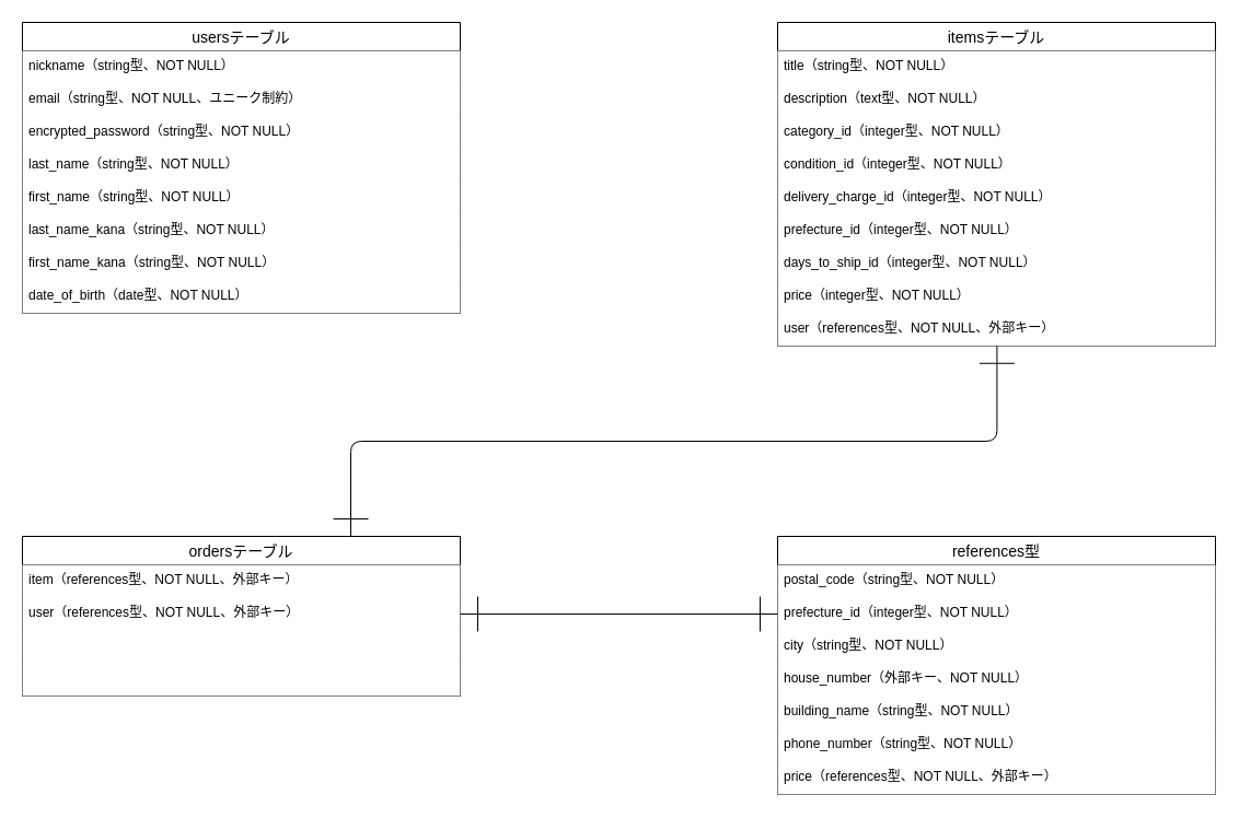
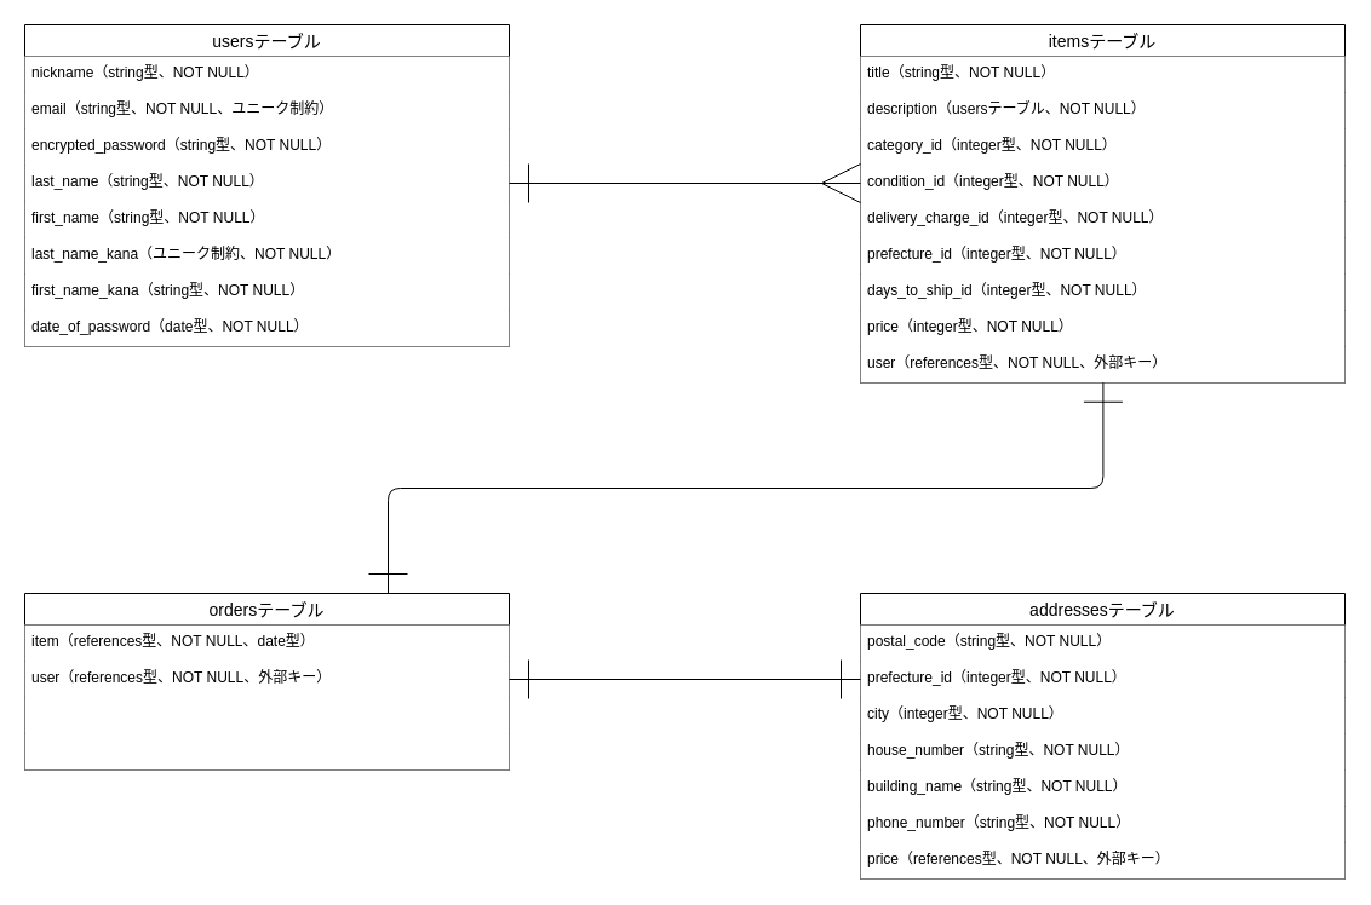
  <mxCell id="0" />
  <mxCell id="1" parent="0" />
  <mxCell id="2" value="usersテーブル" style="swimlane;fontStyle=0;childLayout=stackLayout;horizontal=1;startSize=26;horizontalStack=0;resizeParent=1;resizeParentMax=0;resizeLast=0;collapsible=1;marginBottom=0;align=center;fontSize=14;strokeColor=default;" parent="1" vertex="1"><mxGeometry x="20" y="20" width="400" height="266" as="geometry" /></mxCell>
  <mxCell id="3" value="nickname（string型、NOT NULL）" style="text;strokeColor=none;fillColor=default;spacingLeft=4;spacingRight=4;overflow=hidden;rotatable=0;points=[[0,0.5],[1,0.5]];portConstraint=eastwest;fontSize=12;" parent="2" vertex="1"><mxGeometry y="26" width="400" height="30" as="geometry" /></mxCell>
  <mxCell id="4" value="email（string型、NOT NULL、ユニーク制約）" style="text;strokeColor=none;fillColor=default;spacingLeft=4;spacingRight=4;overflow=hidden;rotatable=0;points=[[0,0.5],[1,0.5]];portConstraint=eastwest;fontSize=12;" parent="2" vertex="1"><mxGeometry y="56" width="400" height="30" as="geometry" /></mxCell>
  <mxCell id="5" value="encrypted_password（string型、NOT NULL）" style="text;strokeColor=none;fillColor=default;spacingLeft=4;spacingRight=4;overflow=hidden;rotatable=0;points=[[0,0.5],[1,0.5]];portConstraint=eastwest;fontSize=12;" parent="2" vertex="1"><mxGeometry y="86" width="400" height="30" as="geometry" /></mxCell>
  <mxCell id="6" value="last_name（string型、NOT NULL）" style="text;strokeColor=none;fillColor=default;spacingLeft=4;spacingRight=4;overflow=hidden;rotatable=0;points=[[0,0.5],[1,0.5]];portConstraint=eastwest;fontSize=12;" parent="2" vertex="1"><mxGeometry y="116" width="400" height="30" as="geometry" /></mxCell>
  <mxCell id="7" value="first_name（string型、NOT NULL）" style="text;strokeColor=none;fillColor=default;spacingLeft=4;spacingRight=4;overflow=hidden;rotatable=0;points=[[0,0.5],[1,0.5]];portConstraint=eastwest;fontSize=12;" parent="2" vertex="1"><mxGeometry y="146" width="400" height="30" as="geometry" /></mxCell>
- <mxCell id="8" value="last_name_kana（string型、NOT NULL）" style="text;strokeColor=none;fillColor=default;spacingLeft=4;spacingRight=4;overflow=hidden;rotatable=0;points=[[0,0.5],[1,0.5]];portConstraint=eastwest;fontSize=12;" parent="2" vertex="1"><mxGeometry y="176" width="400" height="30" as="geometry" /></mxCell>
+ <mxCell id="8" value="last_name_kana（ユニーク制約、NOT NULL）" style="text;strokeColor=none;fillColor=default;spacingLeft=4;spacingRight=4;overflow=hidden;rotatable=0;points=[[0,0.5],[1,0.5]];portConstraint=eastwest;fontSize=12;" parent="2" vertex="1"><mxGeometry y="176" width="400" height="30" as="geometry" /></mxCell>
  <mxCell id="9" value="first_name_kana（string型、NOT NULL）" style="text;strokeColor=none;fillColor=default;spacingLeft=4;spacingRight=4;overflow=hidden;rotatable=0;points=[[0,0.5],[1,0.5]];portConstraint=eastwest;fontSize=12;" parent="2" vertex="1"><mxGeometry y="206" width="400" height="30" as="geometry" /></mxCell>
- <mxCell id="10" value="date_of_birth（date型、NOT NULL）" style="text;strokeColor=none;fillColor=default;spacingLeft=4;spacingRight=4;overflow=hidden;rotatable=0;points=[[0,0.5],[1,0.5]];portConstraint=eastwest;fontSize=12;" parent="2" vertex="1"><mxGeometry y="236" width="400" height="30" as="geometry" /></mxCell>
+ <mxCell id="10" value="date_of_password（date型、NOT NULL）" style="text;strokeColor=none;fillColor=default;spacingLeft=4;spacingRight=4;overflow=hidden;rotatable=0;points=[[0,0.5],[1,0.5]];portConstraint=eastwest;fontSize=12;" parent="2" vertex="1"><mxGeometry y="236" width="400" height="30" as="geometry" /></mxCell>
  <mxCell id="11" value="itemsテーブル" style="swimlane;fontStyle=0;childLayout=stackLayout;horizontal=1;startSize=26;horizontalStack=0;resizeParent=1;resizeParentMax=0;resizeLast=0;collapsible=1;marginBottom=0;align=center;fontSize=14;strokeColor=default;" parent="1" vertex="1"><mxGeometry x="710" y="20" width="400" height="296" as="geometry" /></mxCell>
  <mxCell id="12" value="title（string型、NOT NULL）" style="text;strokeColor=none;fillColor=default;spacingLeft=4;spacingRight=4;overflow=hidden;rotatable=0;points=[[0,0.5],[1,0.5]];portConstraint=eastwest;fontSize=12;" parent="11" vertex="1"><mxGeometry y="26" width="400" height="30" as="geometry" /></mxCell>
- <mxCell id="13" value="description（text型、NOT NULL）" style="text;strokeColor=none;fillColor=default;spacingLeft=4;spacingRight=4;overflow=hidden;rotatable=0;points=[[0,0.5],[1,0.5]];portConstraint=eastwest;fontSize=12;" parent="11" vertex="1"><mxGeometry y="56" width="400" height="30" as="geometry" /></mxCell>
+ <mxCell id="13" value="description（usersテーブル、NOT NULL）" style="text;strokeColor=none;fillColor=default;spacingLeft=4;spacingRight=4;overflow=hidden;rotatable=0;points=[[0,0.5],[1,0.5]];portConstraint=eastwest;fontSize=12;" parent="11" vertex="1"><mxGeometry y="56" width="400" height="30" as="geometry" /></mxCell>
  <mxCell id="14" value="category_id（integer型、NOT NULL）" style="text;strokeColor=none;fillColor=default;spacingLeft=4;spacingRight=4;overflow=hidden;rotatable=0;points=[[0,0.5],[1,0.5]];portConstraint=eastwest;fontSize=12;" parent="11" vertex="1"><mxGeometry y="86" width="400" height="30" as="geometry" /></mxCell>
  <mxCell id="15" value="condition_id（integer型、NOT NULL）" style="text;strokeColor=none;fillColor=default;spacingLeft=4;spacingRight=4;overflow=hidden;rotatable=0;points=[[0,0.5],[1,0.5]];portConstraint=eastwest;fontSize=12;" parent="11" vertex="1"><mxGeometry y="116" width="400" height="30" as="geometry" /></mxCell>
  <mxCell id="16" value="delivery_charge_id（integer型、NOT NULL）" style="text;strokeColor=none;fillColor=default;spacingLeft=4;spacingRight=4;overflow=hidden;rotatable=0;points=[[0,0.5],[1,0.5]];portConstraint=eastwest;fontSize=12;" parent="11" vertex="1"><mxGeometry y="146" width="400" height="30" as="geometry" /></mxCell>
  <mxCell id="17" value="prefecture_id（integer型、NOT NULL）" style="text;strokeColor=none;fillColor=default;spacingLeft=4;spacingRight=4;overflow=hidden;rotatable=0;points=[[0,0.5],[1,0.5]];portConstraint=eastwest;fontSize=12;" parent="11" vertex="1"><mxGeometry y="176" width="400" height="30" as="geometry" /></mxCell>
  <mxCell id="18" value="days_to_ship_id（integer型、NOT NULL）" style="text;strokeColor=none;fillColor=default;spacingLeft=4;spacingRight=4;overflow=hidden;rotatable=0;points=[[0,0.5],[1,0.5]];portConstraint=eastwest;fontSize=12;" parent="11" vertex="1"><mxGeometry y="206" width="400" height="30" as="geometry" /></mxCell>
  <mxCell id="19" value="price（integer型、NOT NULL）" style="text;strokeColor=none;fillColor=default;spacingLeft=4;spacingRight=4;overflow=hidden;rotatable=0;points=[[0,0.5],[1,0.5]];portConstraint=eastwest;fontSize=12;" parent="11" vertex="1"><mxGeometry y="236" width="400" height="30" as="geometry" /></mxCell>
  <mxCell id="20" value="user（references型、NOT NULL、外部キー）" style="text;strokeColor=none;fillColor=default;spacingLeft=4;spacingRight=4;overflow=hidden;rotatable=0;points=[[0,0.5],[1,0.5]];portConstraint=eastwest;fontSize=12;" parent="11" vertex="1"><mxGeometry y="266" width="400" height="30" as="geometry" /></mxCell>
+ <mxCell id="21" style="edgeStyle=none;html=1;exitX=1;exitY=0.5;exitDx=0;exitDy=0;entryX=0;entryY=0.5;entryDx=0;entryDy=0;startArrow=ERone;startFill=0;endArrow=ERmany;endFill=0;startSize=30;sourcePerimeterSpacing=0;endSize=30;" parent="1" source="6" target="15" edge="1"><mxGeometry relative="1" as="geometry" /></mxCell>
  <mxCell id="22" style="edgeStyle=orthogonalEdgeStyle;html=1;exitX=0.75;exitY=0;exitDx=0;exitDy=0;startArrow=ERone;startFill=0;endArrow=ERone;endFill=0;startSize=30;endSize=30;sourcePerimeterSpacing=0;entryX=0.501;entryY=0.992;entryDx=0;entryDy=0;entryPerimeter=0;" parent="1" source="23" target="20" edge="1"><mxGeometry relative="1" as="geometry"><mxPoint x="910" y="320" as="targetPoint" /></mxGeometry></mxCell>
  <mxCell id="23" value="ordersテーブル" style="swimlane;fontStyle=0;childLayout=stackLayout;horizontal=1;startSize=26;horizontalStack=0;resizeParent=1;resizeParentMax=0;resizeLast=0;collapsible=1;marginBottom=0;align=center;fontSize=14;strokeColor=default;" parent="1" vertex="1"><mxGeometry x="20" y="490" width="400" height="146" as="geometry" /></mxCell>
- <mxCell id="24" value="item（references型、NOT NULL、外部キー）" style="text;strokeColor=none;fillColor=default;spacingLeft=4;spacingRight=4;overflow=hidden;rotatable=0;points=[[0,0.5],[1,0.5]];portConstraint=eastwest;fontSize=12;" parent="23" vertex="1"><mxGeometry y="26" width="400" height="30" as="geometry" /></mxCell>
+ <mxCell id="24" value="item（references型、NOT NULL、date型）" style="text;strokeColor=none;fillColor=default;spacingLeft=4;spacingRight=4;overflow=hidden;rotatable=0;points=[[0,0.5],[1,0.5]];portConstraint=eastwest;fontSize=12;" parent="23" vertex="1"><mxGeometry y="26" width="400" height="30" as="geometry" /></mxCell>
  <mxCell id="25" value="user（references型、NOT NULL、外部キー）" style="text;strokeColor=none;fillColor=default;spacingLeft=4;spacingRight=4;overflow=hidden;rotatable=0;points=[[0,0.5],[1,0.5]];portConstraint=eastwest;fontSize=12;" parent="23" vertex="1"><mxGeometry y="56" width="400" height="30" as="geometry" /></mxCell>
  <mxCell id="26" style="text;strokeColor=none;fillColor=default;spacingLeft=4;spacingRight=4;overflow=hidden;rotatable=0;points=[[0,0.5],[1,0.5]];portConstraint=eastwest;fontSize=12;" parent="23" vertex="1"><mxGeometry y="86" width="400" height="30" as="geometry" /></mxCell>
  <mxCell id="27" style="text;strokeColor=none;fillColor=default;spacingLeft=4;spacingRight=4;overflow=hidden;rotatable=0;points=[[0,0.5],[1,0.5]];portConstraint=eastwest;fontSize=12;" parent="23" vertex="1"><mxGeometry y="116" width="400" height="30" as="geometry" /></mxCell>
- <mxCell id="28" value="references型" style="swimlane;fontStyle=0;childLayout=stackLayout;horizontal=1;startSize=26;horizontalStack=0;resizeParent=1;resizeParentMax=0;resizeLast=0;collapsible=1;marginBottom=0;align=center;fontSize=14;strokeColor=default;" parent="1" vertex="1"><mxGeometry x="710" y="490" width="400" height="236" as="geometry" /></mxCell>
+ <mxCell id="28" value="addressesテーブル" style="swimlane;fontStyle=0;childLayout=stackLayout;horizontal=1;startSize=26;horizontalStack=0;resizeParent=1;resizeParentMax=0;resizeLast=0;collapsible=1;marginBottom=0;align=center;fontSize=14;strokeColor=default;" parent="1" vertex="1"><mxGeometry x="710" y="490" width="400" height="236" as="geometry" /></mxCell>
  <mxCell id="29" value="postal_code（string型、NOT NULL）" style="text;strokeColor=none;fillColor=default;spacingLeft=4;spacingRight=4;overflow=hidden;rotatable=0;points=[[0,0.5],[1,0.5]];portConstraint=eastwest;fontSize=12;" parent="28" vertex="1"><mxGeometry y="26" width="400" height="30" as="geometry" /></mxCell>
  <mxCell id="30" value="prefecture_id（integer型、NOT NULL）" style="text;strokeColor=none;fillColor=default;spacingLeft=4;spacingRight=4;overflow=hidden;rotatable=0;points=[[0,0.5],[1,0.5]];portConstraint=eastwest;fontSize=12;" parent="28" vertex="1"><mxGeometry y="56" width="400" height="30" as="geometry" /></mxCell>
- <mxCell id="31" value="city（string型、NOT NULL）" style="text;strokeColor=none;fillColor=default;spacingLeft=4;spacingRight=4;overflow=hidden;rotatable=0;points=[[0,0.5],[1,0.5]];portConstraint=eastwest;fontSize=12;" parent="28" vertex="1"><mxGeometry y="86" width="400" height="30" as="geometry" /></mxCell>
- <mxCell id="32" value="house_number（外部キー、NOT NULL）" style="text;strokeColor=none;fillColor=default;spacingLeft=4;spacingRight=4;overflow=hidden;rotatable=0;points=[[0,0.5],[1,0.5]];portConstraint=eastwest;fontSize=12;" parent="28" vertex="1"><mxGeometry y="116" width="400" height="30" as="geometry" /></mxCell>
+ <mxCell id="31" value="city（integer型、NOT NULL）" style="text;strokeColor=none;fillColor=default;spacingLeft=4;spacingRight=4;overflow=hidden;rotatable=0;points=[[0,0.5],[1,0.5]];portConstraint=eastwest;fontSize=12;" parent="28" vertex="1"><mxGeometry y="86" width="400" height="30" as="geometry" /></mxCell>
+ <mxCell id="32" value="house_number（string型、NOT NULL）" style="text;strokeColor=none;fillColor=default;spacingLeft=4;spacingRight=4;overflow=hidden;rotatable=0;points=[[0,0.5],[1,0.5]];portConstraint=eastwest;fontSize=12;" parent="28" vertex="1"><mxGeometry y="116" width="400" height="30" as="geometry" /></mxCell>
  <mxCell id="33" value="building_name（string型、NOT NULL）" style="text;strokeColor=none;fillColor=default;spacingLeft=4;spacingRight=4;overflow=hidden;rotatable=0;points=[[0,0.5],[1,0.5]];portConstraint=eastwest;fontSize=12;" parent="28" vertex="1"><mxGeometry y="146" width="400" height="30" as="geometry" /></mxCell>
  <mxCell id="34" value="phone_number（string型、NOT NULL）" style="text;strokeColor=none;fillColor=default;spacingLeft=4;spacingRight=4;overflow=hidden;rotatable=0;points=[[0,0.5],[1,0.5]];portConstraint=eastwest;fontSize=12;" parent="28" vertex="1"><mxGeometry y="176" width="400" height="30" as="geometry" /></mxCell>
  <mxCell id="35" value="price（references型、NOT NULL、外部キー）" style="text;strokeColor=none;fillColor=default;spacingLeft=4;spacingRight=4;overflow=hidden;rotatable=0;points=[[0,0.5],[1,0.5]];portConstraint=eastwest;fontSize=12;" parent="28" vertex="1"><mxGeometry y="206" width="400" height="30" as="geometry" /></mxCell>
  <mxCell id="36" style="edgeStyle=orthogonalEdgeStyle;html=1;exitX=1;exitY=0.5;exitDx=0;exitDy=0;entryX=0;entryY=0.5;entryDx=0;entryDy=0;startArrow=ERone;startFill=0;endArrow=ERone;endFill=0;startSize=30;endSize=30;sourcePerimeterSpacing=0;" parent="1" source="25" target="30" edge="1"><mxGeometry relative="1" as="geometry" /></mxCell>
